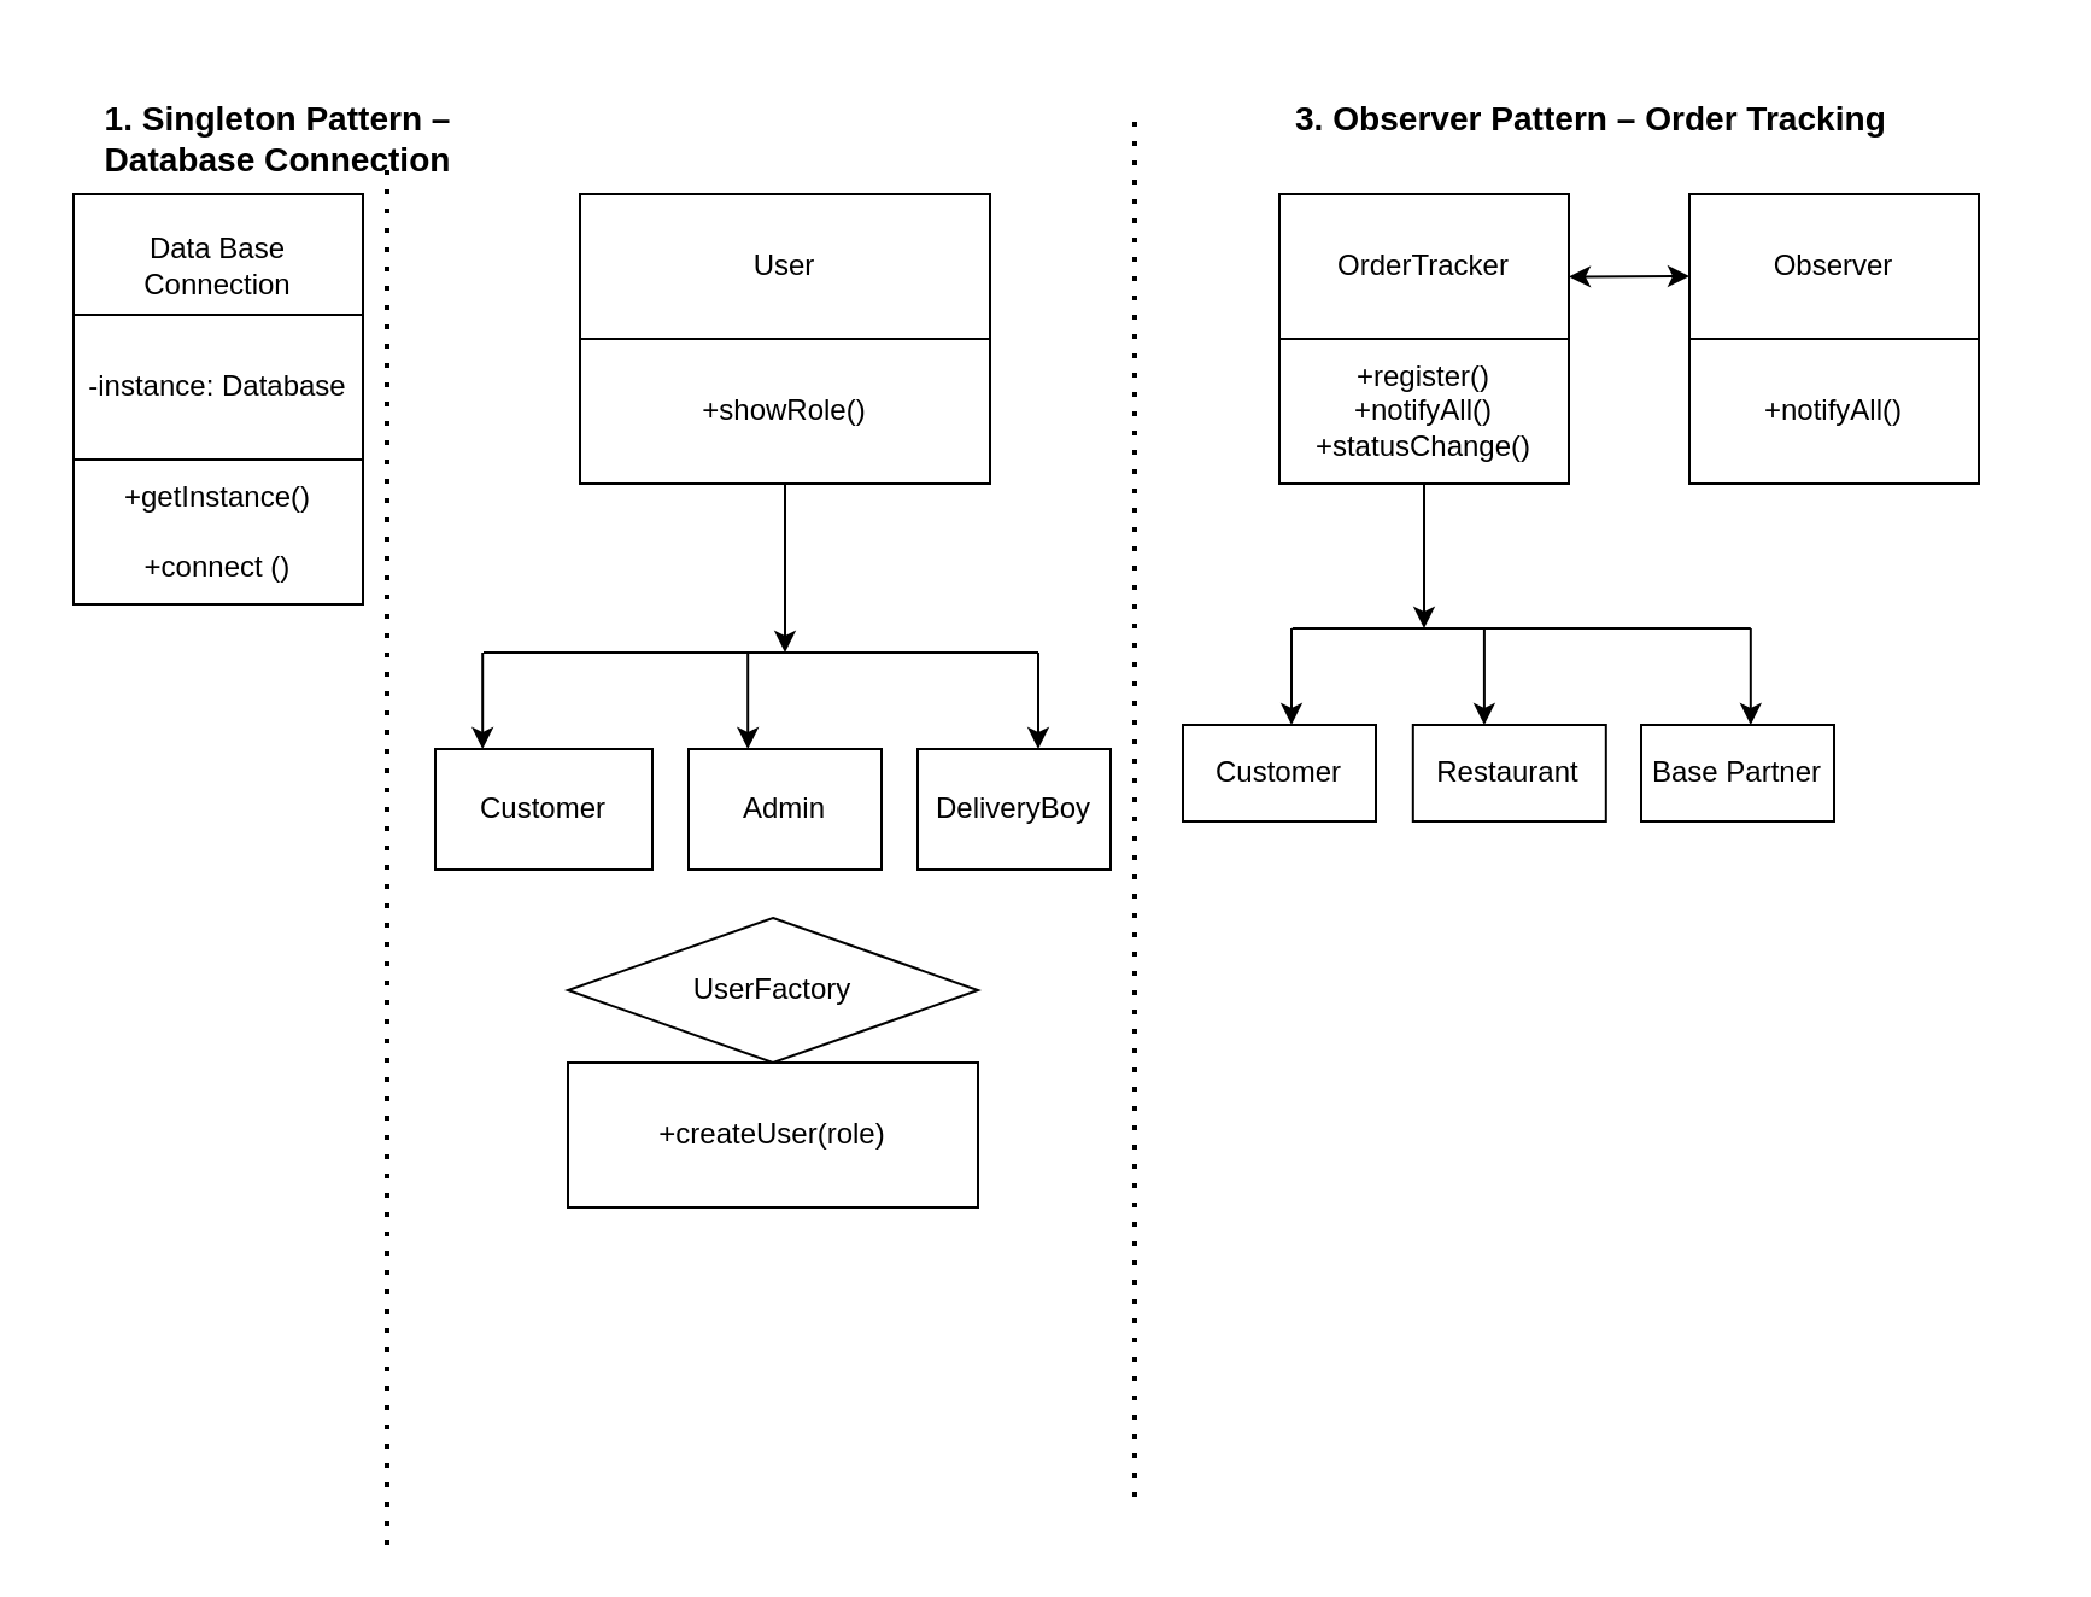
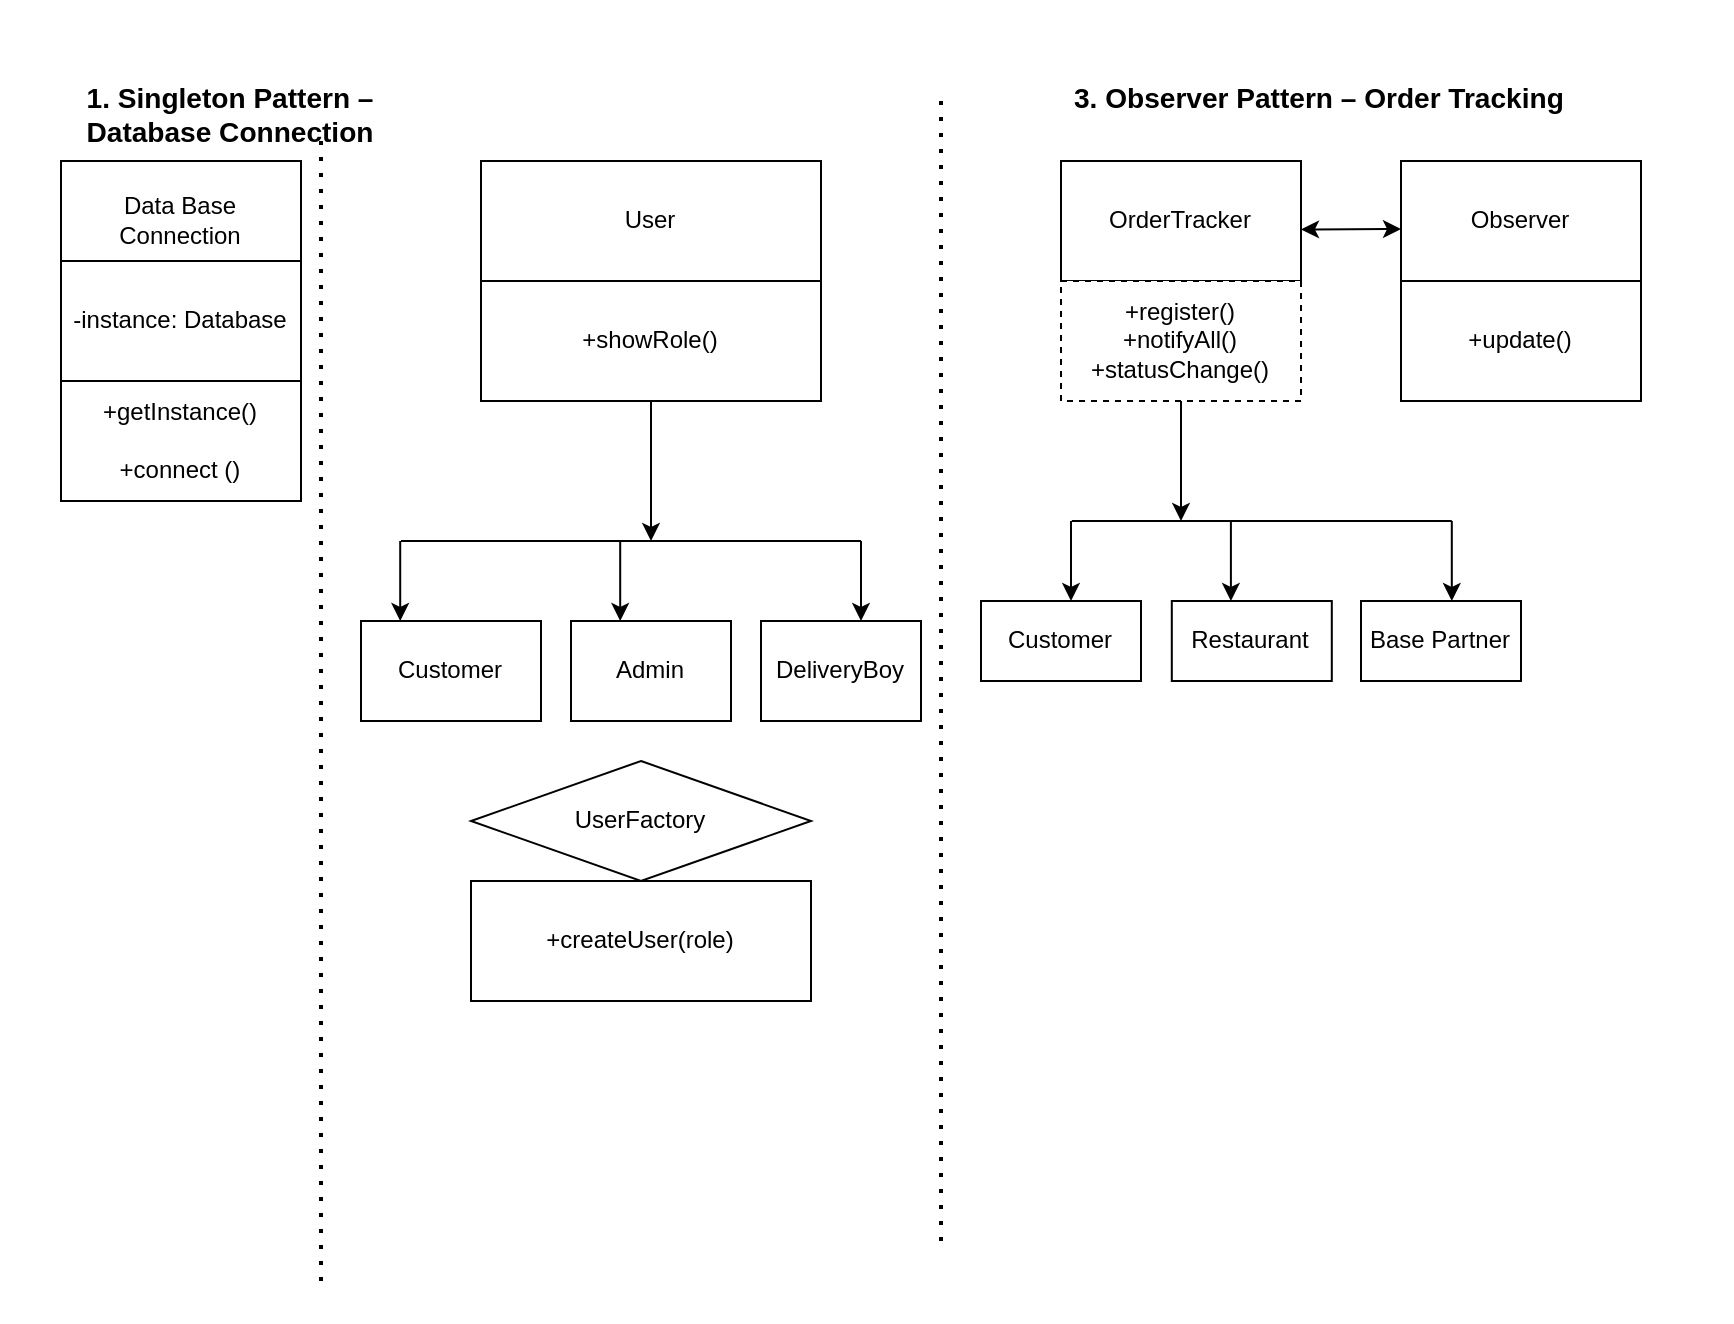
  <mxCell id="0" />
  <mxCell id="1" parent="0" />
  <mxCell id="2" value="Data Base Connection" style="rounded=0;whiteSpace=wrap;html=1;" parent="1" vertex="1"><mxGeometry x="30" y="80" width="120" height="60" as="geometry" /></mxCell>
  <mxCell id="3" value="-instance: Database" style="rounded=0;whiteSpace=wrap;html=1;" parent="1" vertex="1"><mxGeometry x="30" y="130" width="120" height="60" as="geometry" /></mxCell>
  <mxCell id="4" value="&lt;div&gt;&lt;br&gt;&lt;/div&gt;+getInstance()&lt;div&gt;&lt;br&gt;&lt;div&gt;+connect ()&lt;br&gt;&lt;div&gt;&lt;br&gt;&lt;/div&gt;&lt;/div&gt;&lt;/div&gt;" style="rounded=0;whiteSpace=wrap;html=1;" parent="1" vertex="1"><mxGeometry x="30" y="190" width="120" height="60" as="geometry" /></mxCell>
  <mxCell id="5" value="User" style="rounded=0;whiteSpace=wrap;html=1;" parent="1" vertex="1"><mxGeometry x="240" y="80" width="170" height="60" as="geometry" /></mxCell>
  <mxCell id="6" value="+showRole()" style="rounded=0;whiteSpace=wrap;html=1;" parent="1" vertex="1"><mxGeometry x="240" y="140" width="170" height="60" as="geometry" /></mxCell>
  <mxCell id="7" value="Customer" style="rounded=0;whiteSpace=wrap;html=1;" parent="1" vertex="1"><mxGeometry x="180" y="310" width="90" height="50" as="geometry" /></mxCell>
  <mxCell id="8" value="Admin" style="rounded=0;whiteSpace=wrap;html=1;" parent="1" vertex="1"><mxGeometry x="285" y="310" width="80" height="50" as="geometry" /></mxCell>
  <mxCell id="9" value="DeliveryBoy" style="rounded=0;whiteSpace=wrap;html=1;" parent="1" vertex="1"><mxGeometry x="380" y="310" width="80" height="50" as="geometry" /></mxCell>
  <mxCell id="10" value="" style="endArrow=none;html=1;rounded=0;" parent="1" edge="1"><mxGeometry width="50" height="50" relative="1" as="geometry"><mxPoint x="200" y="270" as="sourcePoint" /><mxPoint x="430" y="270" as="targetPoint" /><Array as="points"><mxPoint x="310" y="270" /></Array></mxGeometry></mxCell>
  <mxCell id="11" value="" style="endArrow=classic;html=1;rounded=0;entryX=0.2;entryY=0;entryDx=0;entryDy=0;entryPerimeter=0;" parent="1" edge="1"><mxGeometry width="50" height="50" relative="1" as="geometry"><mxPoint x="199.6" y="270" as="sourcePoint" /><mxPoint x="199.6" y="310" as="targetPoint" /></mxGeometry></mxCell>
  <mxCell id="12" value="" style="endArrow=classic;html=1;rounded=0;entryX=0.2;entryY=0;entryDx=0;entryDy=0;entryPerimeter=0;" parent="1" edge="1"><mxGeometry width="50" height="50" relative="1" as="geometry"><mxPoint x="309.6" y="270" as="sourcePoint" /><mxPoint x="309.6" y="310" as="targetPoint" /></mxGeometry></mxCell>
  <mxCell id="13" value="" style="endArrow=classic;html=1;rounded=0;entryX=0.2;entryY=0;entryDx=0;entryDy=0;entryPerimeter=0;" parent="1" edge="1"><mxGeometry width="50" height="50" relative="1" as="geometry"><mxPoint x="430" y="270" as="sourcePoint" /><mxPoint x="430" y="310" as="targetPoint" /></mxGeometry></mxCell>
  <mxCell id="14" value="UserFactory" style="rhombus;whiteSpace=wrap;html=1;" parent="1" vertex="1"><mxGeometry x="235" y="380" width="170" height="60" as="geometry" /></mxCell>
  <mxCell id="15" value="+createUser(role)" style="rounded=0;whiteSpace=wrap;html=1;" parent="1" vertex="1"><mxGeometry x="235" y="440" width="170" height="60" as="geometry" /></mxCell>
  <mxCell id="16" value="OrderTracker" style="rounded=0;whiteSpace=wrap;html=1;" parent="1" vertex="1"><mxGeometry x="530" y="80" width="120" height="60" as="geometry" /></mxCell>
- <mxCell id="17" value="+register()&lt;div&gt;+notifyAll()&lt;/div&gt;&lt;div&gt;+statusChange()&lt;/div&gt;" style="rounded=0;whiteSpace=wrap;html=1;" parent="1" vertex="1"><mxGeometry x="530" y="140" width="120" height="60" as="geometry" /></mxCell>
- <mxCell id="18" value="+notifyAll()" style="rounded=0;whiteSpace=wrap;html=1;" parent="1" vertex="1"><mxGeometry x="700" y="140" width="120" height="60" as="geometry" /></mxCell>
+ <mxCell id="17" value="+register()&lt;div&gt;+notifyAll()&lt;/div&gt;&lt;div&gt;+statusChange()&lt;/div&gt;" style="rounded=0;whiteSpace=wrap;html=1;dashed=1;" parent="1" vertex="1"><mxGeometry x="530" y="140" width="120" height="60" as="geometry" /></mxCell>
+ <mxCell id="18" value="+update()" style="rounded=0;whiteSpace=wrap;html=1;" parent="1" vertex="1"><mxGeometry x="700" y="140" width="120" height="60" as="geometry" /></mxCell>
  <mxCell id="19" value="Observer" style="rounded=0;whiteSpace=wrap;html=1;" parent="1" vertex="1"><mxGeometry x="700" y="80" width="120" height="60" as="geometry" /></mxCell>
  <mxCell id="20" value="" style="endArrow=classic;startArrow=classic;html=1;rounded=0;" parent="1" edge="1"><mxGeometry width="50" height="50" relative="1" as="geometry"><mxPoint x="650" y="114.23" as="sourcePoint" /><mxPoint x="700" y="114" as="targetPoint" /></mxGeometry></mxCell>
  <mxCell id="21" value="" style="endArrow=classic;html=1;rounded=0;exitX=0.5;exitY=1;exitDx=0;exitDy=0;" parent="1" source="17" edge="1"><mxGeometry width="50" height="50" relative="1" as="geometry"><mxPoint x="600" y="220" as="sourcePoint" /><mxPoint x="590" y="260" as="targetPoint" /></mxGeometry></mxCell>
  <mxCell id="22" value="Customer" style="rounded=0;whiteSpace=wrap;html=1;" parent="1" vertex="1"><mxGeometry x="490" y="300" width="80" height="40" as="geometry" /></mxCell>
  <mxCell id="23" value="Restaurant" style="rounded=0;whiteSpace=wrap;html=1;" parent="1" vertex="1"><mxGeometry x="585.4" y="300" width="80" height="40" as="geometry" /></mxCell>
  <mxCell id="24" value="Base Partner" style="rounded=0;whiteSpace=wrap;html=1;" parent="1" vertex="1"><mxGeometry x="680" y="300" width="80" height="40" as="geometry" /></mxCell>
  <mxCell id="25" value="" style="endArrow=none;html=1;rounded=0;" parent="1" edge="1"><mxGeometry width="50" height="50" relative="1" as="geometry"><mxPoint x="535.4" y="260" as="sourcePoint" /><mxPoint x="725.4" y="260" as="targetPoint" /><Array as="points"><mxPoint x="605.4" y="260" /></Array></mxGeometry></mxCell>
  <mxCell id="26" value="" style="endArrow=classic;html=1;rounded=0;entryX=0.2;entryY=0;entryDx=0;entryDy=0;entryPerimeter=0;" parent="1" edge="1"><mxGeometry width="50" height="50" relative="1" as="geometry"><mxPoint x="535" y="260" as="sourcePoint" /><mxPoint x="535" y="300" as="targetPoint" /></mxGeometry></mxCell>
  <mxCell id="27" value="" style="endArrow=classic;html=1;rounded=0;entryX=0.2;entryY=0;entryDx=0;entryDy=0;entryPerimeter=0;" parent="1" edge="1"><mxGeometry width="50" height="50" relative="1" as="geometry"><mxPoint x="614.95" y="260" as="sourcePoint" /><mxPoint x="614.95" y="300" as="targetPoint" /></mxGeometry></mxCell>
  <mxCell id="28" value="" style="endArrow=classic;html=1;rounded=0;entryX=0.2;entryY=0;entryDx=0;entryDy=0;entryPerimeter=0;" parent="1" edge="1"><mxGeometry width="50" height="50" relative="1" as="geometry"><mxPoint x="725.4" y="260" as="sourcePoint" /><mxPoint x="725.4" y="300" as="targetPoint" /></mxGeometry></mxCell>
  <mxCell id="29" value="&#10;&lt;h3 data-start=&quot;417&quot; data-end=&quot;467&quot;&gt;1. &lt;strong data-start=&quot;424&quot; data-end=&quot;467&quot;&gt;Singleton Pattern – Database Connection&lt;/strong&gt;&lt;/h3&gt;&#10;&lt;h4 data-start=&quot;469&quot; data-end=&quot;485&quot;&gt;&lt;/h4&gt;&#10;&#10;" style="text;html=1;align=center;verticalAlign=middle;whiteSpace=wrap;rounded=0;fontStyle=1" parent="1" vertex="1"><mxGeometry x="20" y="70" width="190" height="20" as="geometry" /></mxCell>
  <mxCell id="30" value="" style="endArrow=none;dashed=1;html=1;dashPattern=1 3;strokeWidth=2;rounded=0;" parent="1" edge="1"><mxGeometry width="50" height="50" relative="1" as="geometry"><mxPoint x="470" y="620" as="sourcePoint" /><mxPoint x="470" y="50" as="targetPoint" /></mxGeometry></mxCell>
  <mxCell id="31" value="&lt;h3 data-start=&quot;3260&quot; data-end=&quot;3304&quot;&gt;3. &lt;strong data-start=&quot;3267&quot; data-end=&quot;3304&quot;&gt;Observer Pattern – Order Tracking&lt;/strong&gt;&lt;/h3&gt;&#10;&lt;h4 data-start=&quot;3306&quot; data-end=&quot;3322&quot;&gt;&lt;/h4&gt;" style="text;whiteSpace=wrap;html=1;" parent="1" vertex="1"><mxGeometry x="535" y="20" width="310" height="100" as="geometry" /></mxCell>
  <mxCell id="32" value="" style="endArrow=classic;html=1;rounded=0;exitX=0.5;exitY=1;exitDx=0;exitDy=0;" parent="1" source="6" edge="1"><mxGeometry width="50" height="50" relative="1" as="geometry"><mxPoint x="320" y="230" as="sourcePoint" /><mxPoint x="325" y="270" as="targetPoint" /></mxGeometry></mxCell>
  <mxCell id="33" value="" style="endArrow=none;dashed=1;html=1;dashPattern=1 3;strokeWidth=2;rounded=0;" parent="1" edge="1"><mxGeometry width="50" height="50" relative="1" as="geometry"><mxPoint x="160" y="640" as="sourcePoint" /><mxPoint x="160" y="70" as="targetPoint" /></mxGeometry></mxCell>
